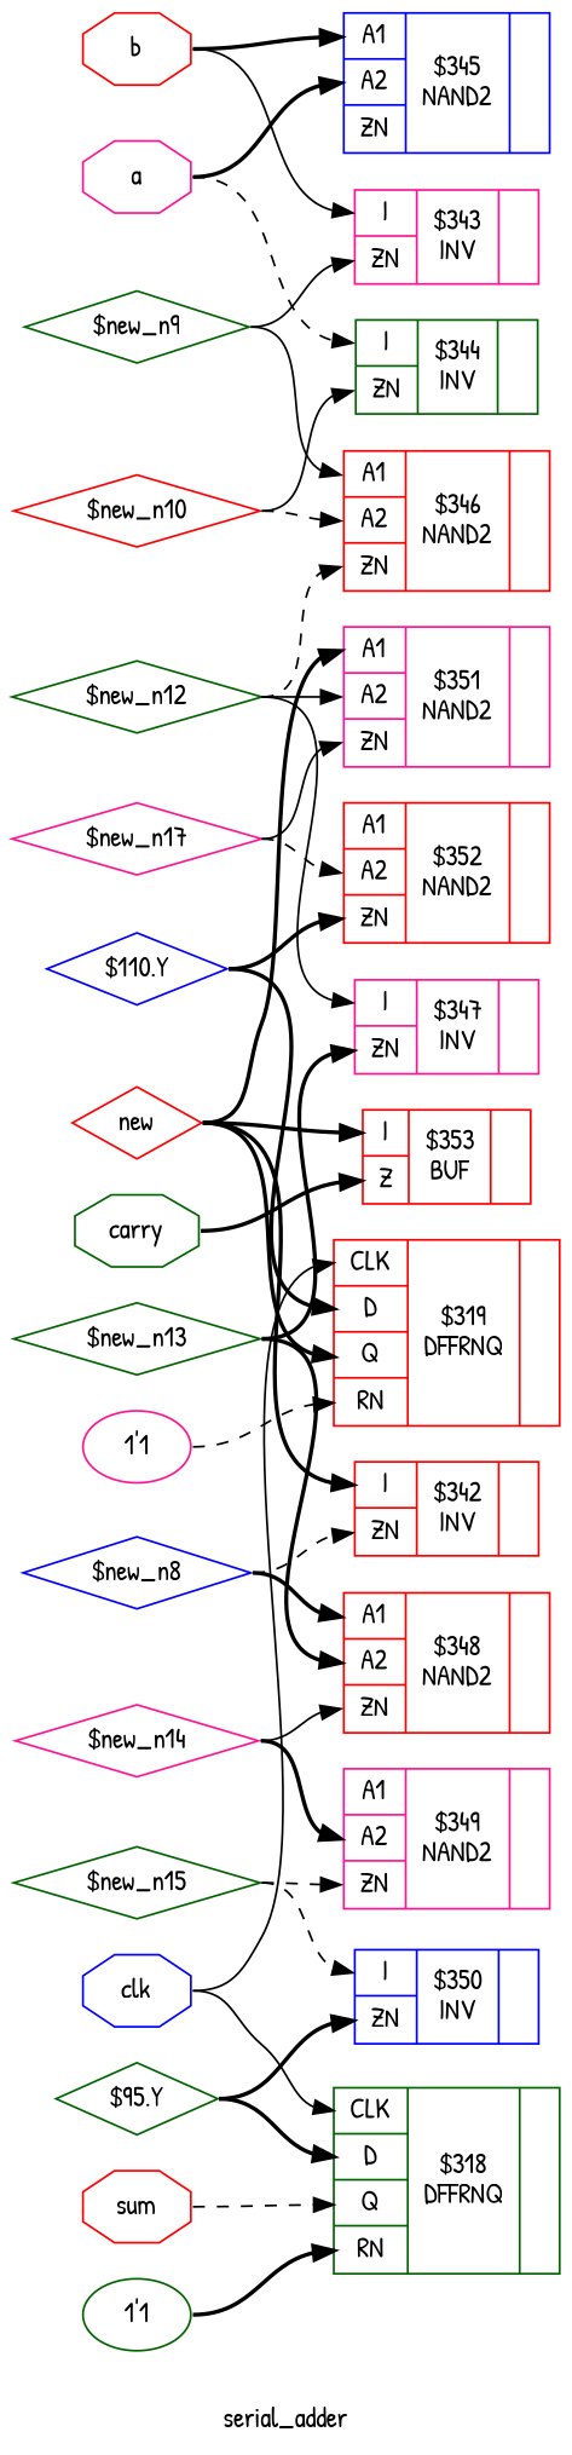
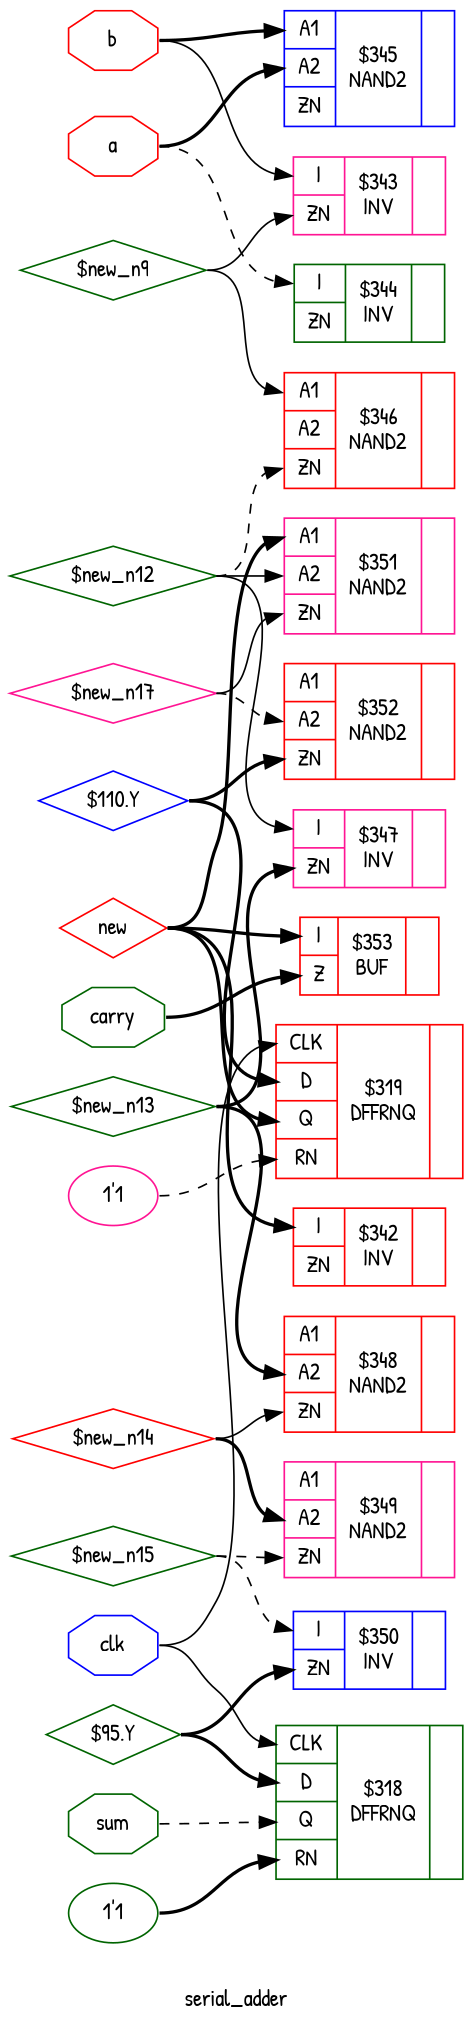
  digraph {
    fontname="Patrick Hand"
    label=serial_adder
    rankdir=LR
    remincross=true
    node [color=red fontname="Patrick Hand" shape=record]
    edge [color=black fontcolor=black fontname="Patrick Hand" headport="p19:w" style=bold tailport=e]
-   n1 [color=deeppink fontcolor=black label=a shape=octagon]
+   n1 [fontcolor=black label=a shape=octagon]
    n2 [color=darkgreen label="{{<p18> I|<p19> ZN}|$344\nINV|{}}"]
    n3 [color=blue label="{{<p23> A1|<p24> A2|<p19> ZN}|$345\nNAND2|{}}"]
    n4 [fontcolor=black label=b shape=octagon]
    n5 [color=deeppink label="{{<p18> I|<p19> ZN}|$343\nINV|{}}"]
    n6 [color=darkgreen fontcolor=black label=carry shape=octagon]
    n7 [label="{{<p18> I|<p33> Z}|$353\nBUF|{}}"]
    n8 [color=blue fontcolor=black label=clk shape=octagon]
    n9 [color=darkgreen label="{{<p35> CLK|<p36> D|<p37> Q|<p38> RN}|$318\nDFFRNQ|{}}"]
    n10 [label="{{<p35> CLK|<p36> D|<p37> Q|<p38> RN}|$319\nDFFRNQ|{}}"]
    n11 [fontcolor=black label=new shape=diamond]
    n12 [label="{{<p18> I|<p19> ZN}|$342\nINV|{}}"]
    n13 [color=deeppink label="{{<p23> A1|<p24> A2|<p19> ZN}|$351\nNAND2|{}}"]
-   n14 [fontcolor=black label=sum shape=octagon]
+   n14 [color=darkgreen fontcolor=black label=sum shape=octagon]
    n15 [label="{{<p23> A1|<p24> A2|<p19> ZN}|$346\nNAND2|{}}"]
    n16 [color=deeppink label="{{<p18> I|<p19> ZN}|$347\nINV|{}}"]
    n17 [label="{{<p23> A1|<p24> A2|<p19> ZN}|$348\nNAND2|{}}"]
    n18 [color=deeppink label="{{<p23> A1|<p24> A2|<p19> ZN}|$349\nNAND2|{}}"]
    n19 [color=blue label="{{<p18> I|<p19> ZN}|$350\nINV|{}}"]
    n20 [label="{{<p23> A1|<p24> A2|<p19> ZN}|$352\nNAND2|{}}"]
    n21 [color=darkgreen label="1'1" shape=""]
    n22 [color=deeppink label="1'1" shape=""]
-   n23 [label="$new_n10" shape=diamond]
    n24 [color=blue label="$110.Y" shape=diamond]
    n25 [color=darkgreen label="$95.Y" shape=diamond]
    n26 [color=darkgreen label="$new_n12" shape=diamond]
    n27 [color=darkgreen label="$new_n13" shape=diamond]
-   n28 [color=deeppink label="$new_n14" shape=diamond]
+   n28 [label="$new_n14" shape=diamond]
    n29 [color=darkgreen label="$new_n15" shape=diamond]
    n30 [color=deeppink label="$new_n17" shape=diamond]
-   n31 [color=blue label="$new_n8" shape=diamond]
    n32 [color=darkgreen label="$new_n9" shape=diamond]
    n1 -> n2 [headport="p18:w" style=dashed]
    n1 -> n3 [headport="p24:w"]
    n4 -> n3 [headport="p23:w"]
    n4 -> n5 [headport="p18:w" style=solid]
    n6 -> n7 [headport="p33:w"]
    n8 -> n9 [headport="p35:w" style=solid]
    n8 -> n10 [headport="p35:w" style=solid]
    n11 -> n7 [headport="p18:w"]
    n11 -> n10 [headport="p37:w"]
    n11 -> n12 [headport="p18:w"]
    n11 -> n13 [headport="p23:w"]
    n14 -> n9 [headport="p37:w" style=dashed]
    n21 -> n9 [headport="p38:w"]
    n22 -> n10 [headport="p38:w" style=dashed]
-   n23 -> n2 [style=solid]
-   n23 -> n15 [headport="p24:w" style=dashed]
    n24 -> n10 [headport="p36:w"]
    n24 -> n20
    n25 -> n9 [headport="p36:w"]
    n25 -> n19
    n26 -> n13 [headport="p24:w" style=solid]
    n26 -> n15 [style=dashed]
    n26 -> n16 [headport="p18:w" style=solid]
    n27 -> n16
    n27 -> n17 [headport="p24:w"]
    n28 -> n17 [style=solid]
    n28 -> n18 [headport="p24:w"]
    n29 -> n18 [style=dashed]
    n29 -> n19 [headport="p18:w" style=dashed]
    n30 -> n13 [style=solid]
    n30 -> n20 [headport="p24:w" style=dashed]
-   n31 -> n12 [style=dashed]
-   n31 -> n17 [headport="p23:w"]
    n32 -> n5 [style=solid]
    n32 -> n15 [headport="p23:w" style=solid]
  }
